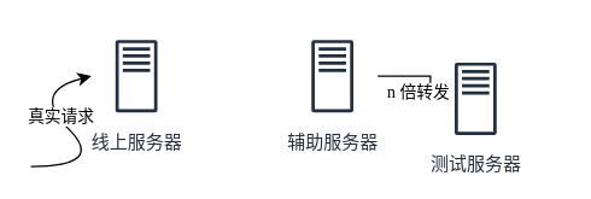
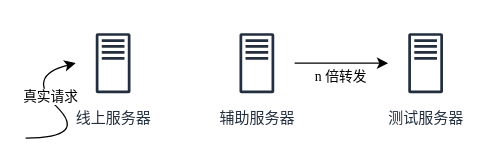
  <mxCell id="0" />
  <mxCell id="1" parent="0" />
  <mxCell id="2" value="线上服务器" style="sketch=0;outlineConnect=0;fontColor=#232F3E;gradientColor=none;strokeColor=#232F3E;fillColor=#ffffff;dashed=0;verticalLabelPosition=bottom;verticalAlign=top;align=center;html=1;fontSize=12;fontStyle=0;aspect=fixed;shape=mxgraph.aws4.resourceIcon;resIcon=mxgraph.aws4.traditional_server;points=[[0,0.5,0,0,0],[1,0.5,0,0,0]];fontFamily=Times New Roman;" parent="1" vertex="1"><mxGeometry x="60" y="20" width="60" height="60" as="geometry" /></mxCell>
- <mxCell id="3" value="测试服务器" style="sketch=0;outlineConnect=0;fontColor=#232F3E;gradientColor=none;strokeColor=#232F3E;fillColor=#ffffff;dashed=0;verticalLabelPosition=bottom;verticalAlign=top;align=center;html=1;fontSize=12;fontStyle=0;aspect=fixed;shape=mxgraph.aws4.resourceIcon;resIcon=mxgraph.aws4.traditional_server;points=[[0,0.5,0,0,0]];fontFamily=Times New Roman;" parent="1" vertex="1"><mxGeometry x="285" y="35" width="60" height="60" as="geometry" /></mxCell>
+ <mxCell id="3" value="测试服务器" style="sketch=0;outlineConnect=0;fontColor=#232F3E;gradientColor=none;strokeColor=#232F3E;fillColor=#ffffff;dashed=0;verticalLabelPosition=bottom;verticalAlign=top;align=center;html=1;fontSize=12;fontStyle=0;aspect=fixed;shape=mxgraph.aws4.resourceIcon;resIcon=mxgraph.aws4.traditional_server;points=[[0,0.5,0,0,0]];fontFamily=Times New Roman;" parent="1" vertex="1"><mxGeometry x="310" y="20" width="60" height="60" as="geometry" /></mxCell>
  <mxCell id="4" style="edgeStyle=orthogonalEdgeStyle;rounded=0;orthogonalLoop=1;jettySize=auto;html=1;exitX=1;exitY=0.5;exitDx=0;exitDy=0;exitPerimeter=0;entryX=0;entryY=0.5;entryDx=0;entryDy=0;entryPerimeter=0;fillColor=#0D0D0D;fontFamily=Times New Roman;" parent="1" source="6" target="3" edge="1"><mxGeometry relative="1" as="geometry" /></mxCell>
  <mxCell id="5" value="n 倍转发" style="edgeLabel;html=1;align=center;verticalAlign=middle;resizable=0;points=[];fontFamily=Times New Roman;" parent="4" vertex="1" connectable="0"><mxGeometry x="-0.2" y="-2" relative="1" as="geometry"><mxPoint x="6" y="8" as="offset" /></mxGeometry></mxCell>
- <mxCell id="6" value="辅助服务器" style="sketch=0;outlineConnect=0;fontColor=#232F3E;gradientColor=none;strokeColor=#232F3E;fillColor=#ffffff;dashed=0;verticalLabelPosition=bottom;verticalAlign=top;align=center;html=1;fontSize=12;fontStyle=0;aspect=fixed;shape=mxgraph.aws4.resourceIcon;resIcon=mxgraph.aws4.traditional_server;points=[[0,0.5,0,0,0],[1,0.5,0,0,0]];fontFamily=Times New Roman;" parent="1" vertex="1"><mxGeometry x="190" y="20" width="60" height="60" as="geometry" /></mxCell>
+ <mxCell id="6" value="辅助服务器" style="sketch=0;outlineConnect=0;fontColor=#232F3E;gradientColor=none;strokeColor=#232F3E;fillColor=#ffffff;dashed=0;verticalLabelPosition=bottom;verticalAlign=top;align=center;html=1;fontSize=12;fontStyle=0;aspect=fixed;shape=mxgraph.aws4.resourceIcon;resIcon=mxgraph.aws4.traditional_server;points=[[0,0.5,0,0,0],[1,0.5,0,0,0]];fontFamily=Times New Roman;" parent="1" vertex="1"><mxGeometry x="175" y="20" width="60" height="60" as="geometry" /></mxCell>
  <mxCell id="7" value="" style="curved=1;endArrow=classic;html=1;rounded=0;fillColor=#0D0D0D;fontFamily=Times New Roman;" parent="1" edge="1"><mxGeometry width="50" height="50" relative="1" as="geometry"><mxPoint x="20" y="110" as="sourcePoint" /><mxPoint x="60" y="50" as="targetPoint" /><Array as="points"><mxPoint x="70" y="110" /><mxPoint x="20" y="60" /></Array></mxGeometry></mxCell>
  <mxCell id="8" value="真实请求" style="edgeLabel;html=1;align=center;verticalAlign=middle;resizable=0;points=[];fontFamily=Times New Roman;" parent="7" vertex="1" connectable="0"><mxGeometry x="0.175" y="-2" relative="1" as="geometry"><mxPoint as="offset" /></mxGeometry></mxCell>
